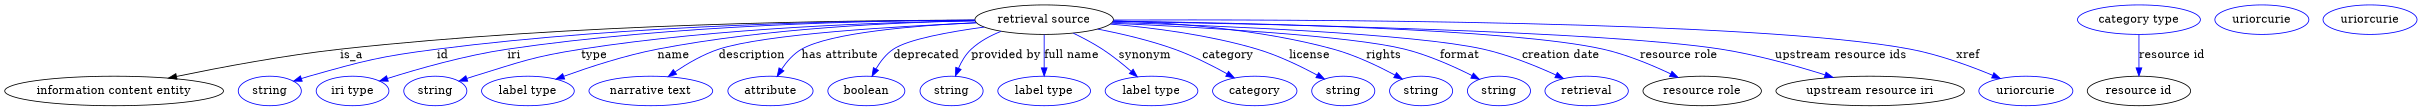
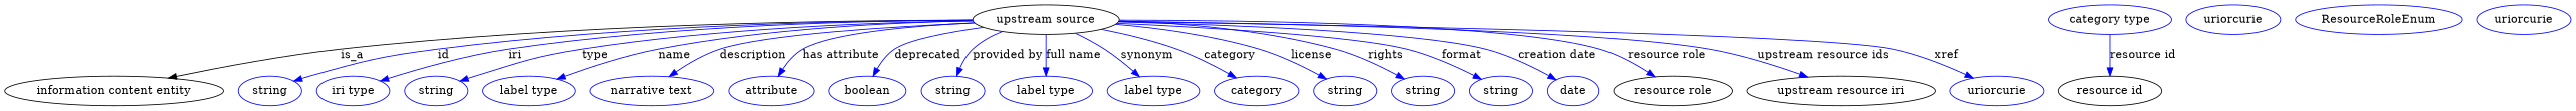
  digraph {
    node [color=blue]
    edge [color=blue style=solid]
-   n1 [height=0.5 label="retrieval source" width=2.347 color=""]
+   n1 [height=0.5 label="upstream source" width=2.347 color=""]
    "information content entity" [height=0.5 width=3.7011 color=""]
    n3 [height=0.5 label=string width=1.0652]
    n4 [height=0.5 label="iri type" width=1.2277]
    n5 [height=0.5 label=string width=1.0652]
    n6 [height=0.5 label="label type" width=1.5707]
    n7 [height=0.5 label="narrative text" width=2.0943]
    n8 [height=0.5 label=attribute width=1.4443]
    n9 [height=0.5 label=boolean width=1.2999]
    n10 [height=0.5 label=string width=1.0652]
    n11 [height=0.5 label="label type" width=1.5707]
    n12 [height=0.5 label="label type" width=1.5707]
    category [height=0.5 width=1.4263]
    n14 [height=0.5 label=string width=1.0652]
    n15 [height=0.5 label=string width=1.0652]
    n16 [height=0.5 label=string width=1.0652]
-   n17 [height=0.5 label=retrieval width=0.86659]
+   n17 [height=0.5 label=date width=0.86659]
    "resource role" [height=0.5 width=2.004 color=""]
    n19 [height=0.5 label="upstream resource iri" width=3.1955 color=""]
    n20 [height=0.5 label=uriorcurie width=1.5887]
    "resource id" [height=0.5 width=1.7512 color=""]
    n22 [height=0.5 label="category type" width=2.0762]
    n23 [height=0.5 label=uriorcurie width=1.5887]
+   n24 [height=0.5 label=ResourceRoleEnum width=2.8164]
    n25 [height=0.5 label=uriorcurie width=1.5887]
    n1 -> "information content entity" [label=is_a color="" style=""]
    n1 -> n3 [label=id]
    n1 -> n4 [label=iri]
    n1 -> n5 [label=type]
    n1 -> n6 [label=name]
    n1 -> n7 [label=description]
    n1 -> n8 [label="has attribute"]
    n1 -> n9 [label=deprecated]
    n1 -> n10 [label="provided by"]
    n1 -> n11 [label="full name"]
    n1 -> n12 [label=synonym]
    n1 -> category [label=category]
    n1 -> n14 [label=license]
    n1 -> n15 [label=rights]
    n1 -> n16 [label=format]
    n1 -> n17 [label="creation date"]
    n1 -> "resource role" [label="resource role"]
    n1 -> n19 [label="upstream resource ids"]
    n1 -> n20 [label=xref]
    n22 -> "resource id" [label="resource id"]
  }
